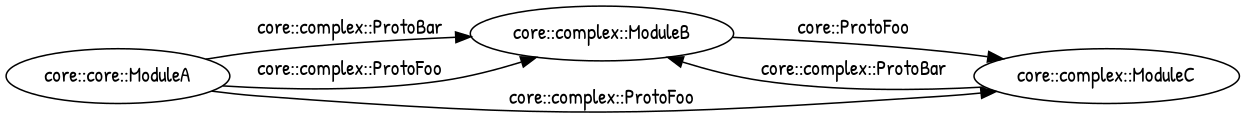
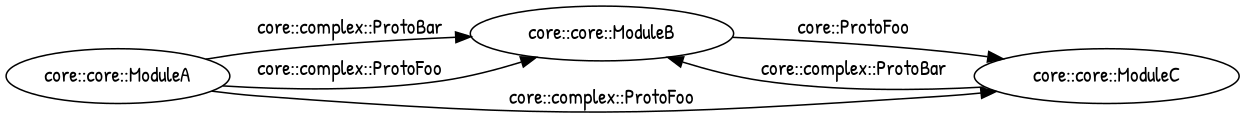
  digraph {
    fontname="Patrick Hand"
    rankdir=LR
    node [fontname="Patrick Hand"]
    edge [fontname="Patrick Hand"]
    n1 [label="core::core::ModuleA"]
-   n2 [label="core::complex::ModuleB"]
-   n3 [label="core::complex::ModuleC"]
+   n2 [label="core::core::ModuleB"]
+   n3 [label="core::core::ModuleC"]
    n1 -> n2 [label="core::complex::ProtoBar"]
    n1 -> n2 [label="core::complex::ProtoFoo"]
    n1 -> n3 [label="core::complex::ProtoFoo"]
    n2 -> n3 [label="core::ProtoFoo"]
    n3 -> n2 [label="core::complex::ProtoBar"]
  }
